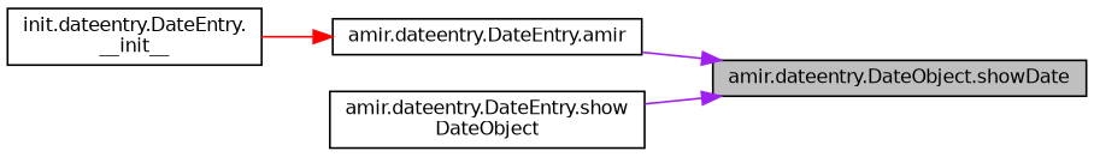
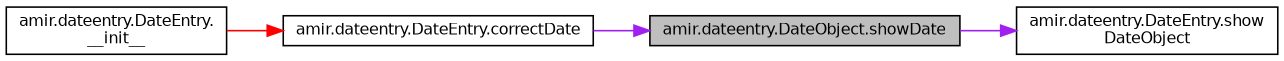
  digraph {
    fontname="DejaVu Sans"
    rankdir=RL
    node [color=black fillcolor=white fontname="DejaVu Sans" fontsize=10 shape=record style=filled]
    edge [color=purple dir=back fontname="DejaVu Sans" fontsize=10 labelfontname="FreeSans.ttf" labelfontsize=10 style=solid]
    n1 [fillcolor=grey75 fontcolor=black height=0.2 label="amir.dateentry.DateObject.showDate" width=0.4]
-   n2 [height=0.2 label="amir.dateentry.DateEntry.amir" width=0.4]
+   n2 [height=0.2 label="amir.dateentry.DateEntry.correctDate" width=0.4]
    n3 [height=0.2 label="amir.dateentry.DateEntry.show\lDateObject" width=0.4]
-   n4 [height=0.2 label="init.dateentry.DateEntry.\l__init__" width=0.4]
+   n4 [height=0.2 label="amir.dateentry.DateEntry.\l__init__" width=0.4]
    n1 -> n2
-   n1 -> n3
+   n3 -> n1
    n2 -> n4 [color=red]
  }
